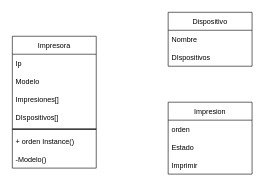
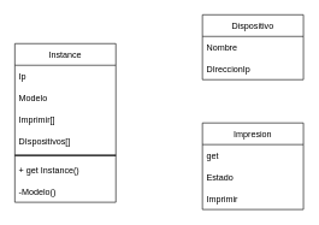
  <mxCell id="0" />
  <mxCell id="1" parent="0" />
- <mxCell id="2" value="Impresora" style="swimlane;fontStyle=0;childLayout=stackLayout;horizontal=1;startSize=30;horizontalStack=0;resizeParent=1;resizeParentMax=0;resizeLast=0;collapsible=1;marginBottom=0;" vertex="1" parent="1"><mxGeometry x="20" y="60" width="140" height="220" as="geometry" /></mxCell>
+ <mxCell id="2" value="Instance" style="swimlane;fontStyle=0;childLayout=stackLayout;horizontal=1;startSize=30;horizontalStack=0;resizeParent=1;resizeParentMax=0;resizeLast=0;collapsible=1;marginBottom=0;" vertex="1" parent="1"><mxGeometry x="20" y="60" width="140" height="220" as="geometry" /></mxCell>
  <mxCell id="3" value="Ip" style="text;strokeColor=none;fillColor=none;align=left;verticalAlign=middle;spacingLeft=4;spacingRight=4;overflow=hidden;points=[[0,0.5],[1,0.5]];portConstraint=eastwest;rotatable=0;" vertex="1" parent="2"><mxGeometry y="30" width="140" height="30" as="geometry" /></mxCell>
  <mxCell id="4" value="Modelo" style="text;strokeColor=none;fillColor=none;align=left;verticalAlign=middle;spacingLeft=4;spacingRight=4;overflow=hidden;points=[[0,0.5],[1,0.5]];portConstraint=eastwest;rotatable=0;" vertex="1" parent="2"><mxGeometry y="60" width="140" height="30" as="geometry" /></mxCell>
- <mxCell id="5" value="Impresiones[]" style="text;strokeColor=none;fillColor=none;align=left;verticalAlign=middle;spacingLeft=4;spacingRight=4;overflow=hidden;points=[[0,0.5],[1,0.5]];portConstraint=eastwest;rotatable=0;" vertex="1" parent="2"><mxGeometry y="90" width="140" height="30" as="geometry" /></mxCell>
+ <mxCell id="5" value="Imprimir[]" style="text;strokeColor=none;fillColor=none;align=left;verticalAlign=middle;spacingLeft=4;spacingRight=4;overflow=hidden;points=[[0,0.5],[1,0.5]];portConstraint=eastwest;rotatable=0;" vertex="1" parent="2"><mxGeometry y="90" width="140" height="30" as="geometry" /></mxCell>
  <mxCell id="6" value="DIspositivos[]" style="text;strokeColor=none;fillColor=none;align=left;verticalAlign=middle;spacingLeft=4;spacingRight=4;overflow=hidden;points=[[0,0.5],[1,0.5]];portConstraint=eastwest;rotatable=0;" vertex="1" parent="2"><mxGeometry y="120" width="140" height="30" as="geometry" /></mxCell>
  <mxCell id="7" value="" style="line;strokeWidth=2;html=1;" vertex="1" parent="2"><mxGeometry y="150" width="140" height="10" as="geometry" /></mxCell>
- <mxCell id="8" value="+ orden Instance()" style="text;strokeColor=none;fillColor=none;align=left;verticalAlign=middle;spacingLeft=4;spacingRight=4;overflow=hidden;points=[[0,0.5],[1,0.5]];portConstraint=eastwest;rotatable=0;" vertex="1" parent="2"><mxGeometry y="160" width="140" height="30" as="geometry" /></mxCell>
+ <mxCell id="8" value="+ get Instance()" style="text;strokeColor=none;fillColor=none;align=left;verticalAlign=middle;spacingLeft=4;spacingRight=4;overflow=hidden;points=[[0,0.5],[1,0.5]];portConstraint=eastwest;rotatable=0;" vertex="1" parent="2"><mxGeometry y="160" width="140" height="30" as="geometry" /></mxCell>
  <mxCell id="9" value="-Modelo()" style="text;strokeColor=none;fillColor=none;align=left;verticalAlign=middle;spacingLeft=4;spacingRight=4;overflow=hidden;points=[[0,0.5],[1,0.5]];portConstraint=eastwest;rotatable=0;" vertex="1" parent="2"><mxGeometry y="190" width="140" height="30" as="geometry" /></mxCell>
  <mxCell id="10" value="Dispositivo" style="swimlane;fontStyle=0;childLayout=stackLayout;horizontal=1;startSize=30;horizontalStack=0;resizeParent=1;resizeParentMax=0;resizeLast=0;collapsible=1;marginBottom=0;" vertex="1" parent="1"><mxGeometry x="280" y="20" width="140" height="90" as="geometry" /></mxCell>
  <mxCell id="11" value="Nombre" style="text;strokeColor=none;fillColor=none;align=left;verticalAlign=middle;spacingLeft=4;spacingRight=4;overflow=hidden;points=[[0,0.5],[1,0.5]];portConstraint=eastwest;rotatable=0;" vertex="1" parent="10"><mxGeometry y="30" width="140" height="30" as="geometry" /></mxCell>
- <mxCell id="12" value="DIspositivos" style="text;strokeColor=none;fillColor=none;align=left;verticalAlign=middle;spacingLeft=4;spacingRight=4;overflow=hidden;points=[[0,0.5],[1,0.5]];portConstraint=eastwest;rotatable=0;" vertex="1" parent="10"><mxGeometry y="60" width="140" height="30" as="geometry" /></mxCell>
+ <mxCell id="12" value="DIreccionIp" style="text;strokeColor=none;fillColor=none;align=left;verticalAlign=middle;spacingLeft=4;spacingRight=4;overflow=hidden;points=[[0,0.5],[1,0.5]];portConstraint=eastwest;rotatable=0;" vertex="1" parent="10"><mxGeometry y="60" width="140" height="30" as="geometry" /></mxCell>
  <mxCell id="13" value="Impresion" style="swimlane;fontStyle=0;childLayout=stackLayout;horizontal=1;startSize=30;horizontalStack=0;resizeParent=1;resizeParentMax=0;resizeLast=0;collapsible=1;marginBottom=0;" vertex="1" parent="1"><mxGeometry x="280" y="170" width="140" height="120" as="geometry" /></mxCell>
- <mxCell id="14" value="orden" style="text;strokeColor=none;fillColor=none;align=left;verticalAlign=middle;spacingLeft=4;spacingRight=4;overflow=hidden;points=[[0,0.5],[1,0.5]];portConstraint=eastwest;rotatable=0;" vertex="1" parent="13"><mxGeometry y="30" width="140" height="30" as="geometry" /></mxCell>
+ <mxCell id="14" value="get" style="text;strokeColor=none;fillColor=none;align=left;verticalAlign=middle;spacingLeft=4;spacingRight=4;overflow=hidden;points=[[0,0.5],[1,0.5]];portConstraint=eastwest;rotatable=0;" vertex="1" parent="13"><mxGeometry y="30" width="140" height="30" as="geometry" /></mxCell>
  <mxCell id="15" value="Estado" style="text;strokeColor=none;fillColor=none;align=left;verticalAlign=middle;spacingLeft=4;spacingRight=4;overflow=hidden;points=[[0,0.5],[1,0.5]];portConstraint=eastwest;rotatable=0;" vertex="1" parent="13"><mxGeometry y="60" width="140" height="30" as="geometry" /></mxCell>
  <mxCell id="16" value="Imprimir" style="text;strokeColor=none;fillColor=none;align=left;verticalAlign=middle;spacingLeft=4;spacingRight=4;overflow=hidden;points=[[0,0.5],[1,0.5]];portConstraint=eastwest;rotatable=0;" vertex="1" parent="13"><mxGeometry y="90" width="140" height="30" as="geometry" /></mxCell>
